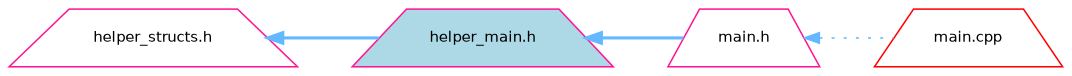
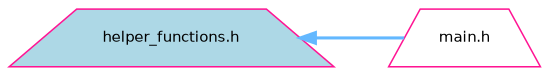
  digraph {
    rankdir=LR
    node [color=deeppink fillcolor=white fontname=Helvetica fontsize=10 shape=trapezium style=filled]
    edge [color=steelblue1 dir=back fontname=Helvetica fontsize=10 labelfontname=Helvetica labelfontsize=10 style=bold]
-   n1 [fontcolor=black height=0.2 label="helper_structs.h" width=0.4]
-   n2 [fillcolor=lightblue height=0.2 label="helper_main.h" width=0.4]
+   n2 [fillcolor=lightblue height=0.2 label="helper_functions.h" width=0.4]
    n3 [height=0.2 label="main.h" width=0.4]
-   n4 [color=red height=0.2 label="main.cpp" width=0.4]
-   n1 -> n2
    n2 -> n3
-   n3 -> n4 [style=dotted]
  }
